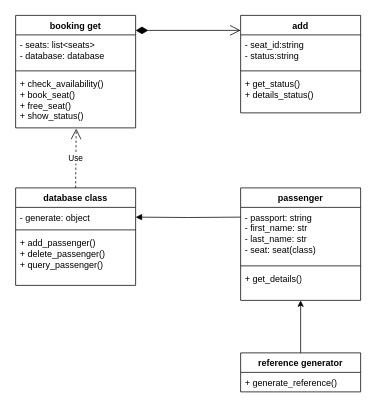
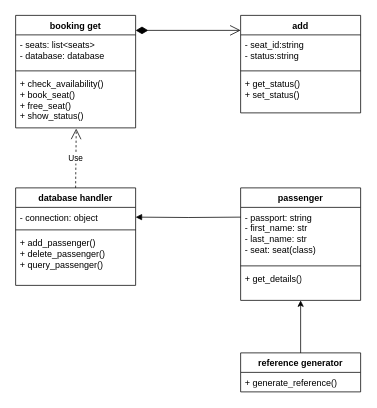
  <mxCell id="0" />
  <mxCell id="1" parent="0" />
  <mxCell id="2" value="booking get" style="swimlane;fontStyle=1;align=center;verticalAlign=top;childLayout=stackLayout;horizontal=1;startSize=26;horizontalStack=0;resizeParent=1;resizeParentMax=0;resizeLast=0;collapsible=1;marginBottom=0;whiteSpace=wrap;html=1;" vertex="1" parent="1"><mxGeometry x="20" y="20" width="160" height="150" as="geometry" /></mxCell>
  <mxCell id="3" value="- seats: list&amp;lt;seats&amp;gt;&lt;div&gt;- database: database&lt;/div&gt;" style="text;strokeColor=none;fillColor=none;align=left;verticalAlign=top;spacingLeft=4;spacingRight=4;overflow=hidden;rotatable=0;points=[[0,0.5],[1,0.5]];portConstraint=eastwest;whiteSpace=wrap;html=1;" vertex="1" parent="2"><mxGeometry y="26" width="160" height="44" as="geometry" /></mxCell>
  <mxCell id="4" value="" style="line;strokeWidth=1;fillColor=none;align=left;verticalAlign=middle;spacingTop=-1;spacingLeft=3;spacingRight=3;rotatable=0;labelPosition=right;points=[];portConstraint=eastwest;strokeColor=inherit;" vertex="1" parent="2"><mxGeometry y="70" width="160" height="8" as="geometry" /></mxCell>
  <mxCell id="5" value="+ check_availability()&lt;div&gt;+ book_seat()&lt;/div&gt;&lt;div&gt;+ free_seat()&lt;/div&gt;&lt;div&gt;+ show_status()&lt;br&gt;&lt;div&gt;&lt;br&gt;&lt;/div&gt;&lt;/div&gt;" style="text;strokeColor=none;fillColor=none;align=left;verticalAlign=top;spacingLeft=4;spacingRight=4;overflow=hidden;rotatable=0;points=[[0,0.5],[1,0.5]];portConstraint=eastwest;whiteSpace=wrap;html=1;" vertex="1" parent="2"><mxGeometry y="78" width="160" height="72" as="geometry" /></mxCell>
  <mxCell id="6" value="add" style="swimlane;fontStyle=1;align=center;verticalAlign=top;childLayout=stackLayout;horizontal=1;startSize=26;horizontalStack=0;resizeParent=1;resizeParentMax=0;resizeLast=0;collapsible=1;marginBottom=0;whiteSpace=wrap;html=1;" vertex="1" parent="1"><mxGeometry x="320" y="20" width="160" height="130" as="geometry" /></mxCell>
  <mxCell id="7" value="- seat_id:string&lt;div&gt;- status:string&lt;/div&gt;" style="text;strokeColor=none;fillColor=none;align=left;verticalAlign=top;spacingLeft=4;spacingRight=4;overflow=hidden;rotatable=0;points=[[0,0.5],[1,0.5]];portConstraint=eastwest;whiteSpace=wrap;html=1;" vertex="1" parent="6"><mxGeometry y="26" width="160" height="44" as="geometry" /></mxCell>
  <mxCell id="8" value="" style="line;strokeWidth=1;fillColor=none;align=left;verticalAlign=middle;spacingTop=-1;spacingLeft=3;spacingRight=3;rotatable=0;labelPosition=right;points=[];portConstraint=eastwest;strokeColor=inherit;" vertex="1" parent="6"><mxGeometry y="70" width="160" height="8" as="geometry" /></mxCell>
- <mxCell id="9" value="+ get_status()&lt;div&gt;+ details_status()&lt;/div&gt;" style="text;strokeColor=none;fillColor=none;align=left;verticalAlign=top;spacingLeft=4;spacingRight=4;overflow=hidden;rotatable=0;points=[[0,0.5],[1,0.5]];portConstraint=eastwest;whiteSpace=wrap;html=1;" vertex="1" parent="6"><mxGeometry y="78" width="160" height="52" as="geometry" /></mxCell>
+ <mxCell id="9" value="+ get_status()&lt;div&gt;+ set_status()&lt;/div&gt;" style="text;strokeColor=none;fillColor=none;align=left;verticalAlign=top;spacingLeft=4;spacingRight=4;overflow=hidden;rotatable=0;points=[[0,0.5],[1,0.5]];portConstraint=eastwest;whiteSpace=wrap;html=1;" vertex="1" parent="6"><mxGeometry y="78" width="160" height="52" as="geometry" /></mxCell>
  <mxCell id="10" value="" style="endArrow=open;html=1;endSize=12;startArrow=diamondThin;startSize=14;startFill=1;edgeStyle=orthogonalEdgeStyle;align=left;verticalAlign=bottom;rounded=0;" edge="1" parent="1"><mxGeometry x="-1" y="3" relative="1" as="geometry"><mxPoint x="180" y="40" as="sourcePoint" /><mxPoint x="320" y="40" as="targetPoint" /></mxGeometry></mxCell>
- <mxCell id="11" value="database class" style="swimlane;fontStyle=1;align=center;verticalAlign=top;childLayout=stackLayout;horizontal=1;startSize=26;horizontalStack=0;resizeParent=1;resizeParentMax=0;resizeLast=0;collapsible=1;marginBottom=0;whiteSpace=wrap;html=1;" vertex="1" parent="1"><mxGeometry x="20" y="250" width="160" height="130" as="geometry" /></mxCell>
- <mxCell id="12" value="- generate: object&amp;nbsp;" style="text;strokeColor=none;fillColor=none;align=left;verticalAlign=top;spacingLeft=4;spacingRight=4;overflow=hidden;rotatable=0;points=[[0,0.5],[1,0.5]];portConstraint=eastwest;whiteSpace=wrap;html=1;" vertex="1" parent="11"><mxGeometry y="26" width="160" height="26" as="geometry" /></mxCell>
+ <mxCell id="11" value="database handler" style="swimlane;fontStyle=1;align=center;verticalAlign=top;childLayout=stackLayout;horizontal=1;startSize=26;horizontalStack=0;resizeParent=1;resizeParentMax=0;resizeLast=0;collapsible=1;marginBottom=0;whiteSpace=wrap;html=1;" vertex="1" parent="1"><mxGeometry x="20" y="250" width="160" height="130" as="geometry" /></mxCell>
+ <mxCell id="12" value="- connection: object&amp;nbsp;" style="text;strokeColor=none;fillColor=none;align=left;verticalAlign=top;spacingLeft=4;spacingRight=4;overflow=hidden;rotatable=0;points=[[0,0.5],[1,0.5]];portConstraint=eastwest;whiteSpace=wrap;html=1;" vertex="1" parent="11"><mxGeometry y="26" width="160" height="26" as="geometry" /></mxCell>
  <mxCell id="13" value="" style="line;strokeWidth=1;fillColor=none;align=left;verticalAlign=middle;spacingTop=-1;spacingLeft=3;spacingRight=3;rotatable=0;labelPosition=right;points=[];portConstraint=eastwest;strokeColor=inherit;" vertex="1" parent="11"><mxGeometry y="52" width="160" height="8" as="geometry" /></mxCell>
  <mxCell id="14" value="+ add_passenger()&lt;div&gt;+ delete_passenger()&lt;/div&gt;&lt;div&gt;+ query_passenger()&lt;/div&gt;" style="text;strokeColor=none;fillColor=none;align=left;verticalAlign=top;spacingLeft=4;spacingRight=4;overflow=hidden;rotatable=0;points=[[0,0.5],[1,0.5]];portConstraint=eastwest;whiteSpace=wrap;html=1;" vertex="1" parent="11"><mxGeometry y="60" width="160" height="70" as="geometry" /></mxCell>
  <mxCell id="15" value="Use" style="endArrow=open;endSize=12;dashed=1;html=1;rounded=0;exitX=0.5;exitY=0;exitDx=0;exitDy=0;entryX=0.505;entryY=1.014;entryDx=0;entryDy=0;entryPerimeter=0;" edge="1" parent="1" source="11" target="5"><mxGeometry width="160" relative="1" as="geometry"><mxPoint x="180" y="190" as="sourcePoint" /><mxPoint x="340" y="190" as="targetPoint" /></mxGeometry></mxCell>
  <mxCell id="16" value="" style="edgeStyle=orthogonalEdgeStyle;rounded=0;orthogonalLoop=1;jettySize=auto;html=1;" edge="1" parent="1" source="17"><mxGeometry relative="1" as="geometry"><mxPoint x="400" y="400" as="targetPoint" /></mxGeometry></mxCell>
  <mxCell id="17" value="reference generator" style="swimlane;fontStyle=1;align=center;verticalAlign=top;childLayout=stackLayout;horizontal=1;startSize=26;horizontalStack=0;resizeParent=1;resizeParentMax=0;resizeLast=0;collapsible=1;marginBottom=0;whiteSpace=wrap;html=1;" vertex="1" parent="1"><mxGeometry x="320" y="470" width="160" height="52" as="geometry" /></mxCell>
  <mxCell id="18" value="+ generate_reference()" style="text;strokeColor=none;fillColor=none;align=left;verticalAlign=top;spacingLeft=4;spacingRight=4;overflow=hidden;rotatable=0;points=[[0,0.5],[1,0.5]];portConstraint=eastwest;whiteSpace=wrap;html=1;" vertex="1" parent="17"><mxGeometry y="26" width="160" height="26" as="geometry" /></mxCell>
  <mxCell id="19" value="" style="endArrow=block;endFill=1;html=1;edgeStyle=orthogonalEdgeStyle;align=left;verticalAlign=top;rounded=0;exitX=0;exitY=0.5;exitDx=0;exitDy=0;entryX=1;entryY=0.5;entryDx=0;entryDy=0;" edge="1" parent="1" target="12"><mxGeometry x="-1" relative="1" as="geometry"><mxPoint x="320" y="289" as="sourcePoint" /><mxPoint x="200" y="270" as="targetPoint" /><mxPoint as="offset" /></mxGeometry></mxCell>
  <mxCell id="20" value="passenger" style="swimlane;fontStyle=1;align=center;verticalAlign=top;childLayout=stackLayout;horizontal=1;startSize=26;horizontalStack=0;resizeParent=1;resizeParentMax=0;resizeLast=0;collapsible=1;marginBottom=0;whiteSpace=wrap;html=1;" vertex="1" parent="1"><mxGeometry x="320" y="250" width="160" height="150" as="geometry" /></mxCell>
  <mxCell id="21" value="- passport: string&lt;div&gt;- first_name: str&lt;/div&gt;&lt;div&gt;- last_name: str&lt;/div&gt;&lt;div&gt;- seat: seat(class)&lt;/div&gt;" style="text;strokeColor=none;fillColor=none;align=left;verticalAlign=top;spacingLeft=4;spacingRight=4;overflow=hidden;rotatable=0;points=[[0,0.5],[1,0.5]];portConstraint=eastwest;whiteSpace=wrap;html=1;" vertex="1" parent="20"><mxGeometry y="26" width="160" height="74" as="geometry" /></mxCell>
  <mxCell id="22" value="" style="line;strokeWidth=1;fillColor=none;align=left;verticalAlign=middle;spacingTop=-1;spacingLeft=3;spacingRight=3;rotatable=0;labelPosition=right;points=[];portConstraint=eastwest;strokeColor=inherit;" vertex="1" parent="20"><mxGeometry y="100" width="160" height="8" as="geometry" /></mxCell>
  <mxCell id="23" value="+ get_details()" style="text;strokeColor=none;fillColor=none;align=left;verticalAlign=top;spacingLeft=4;spacingRight=4;overflow=hidden;rotatable=0;points=[[0,0.5],[1,0.5]];portConstraint=eastwest;whiteSpace=wrap;html=1;" vertex="1" parent="20"><mxGeometry y="108" width="160" height="42" as="geometry" /></mxCell>
